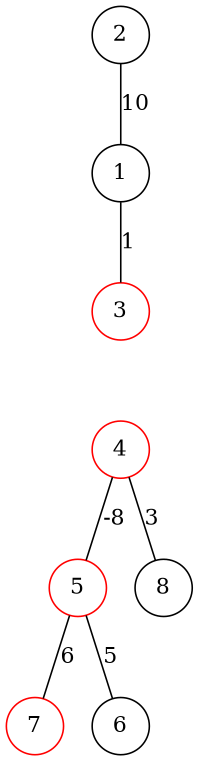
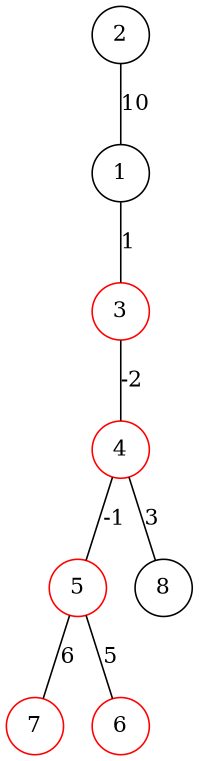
  graph {
    node [shape=circle]
    3 [color=red]
    4 [color=red]
    5 [color=red]
    8
    7 [color=red]
-   6
+   6 [color=red]
    1
    2
-   4 -- 5 [label=-8]
+   3 -- 4 [label=-2]
+   4 -- 5 [label=-1]
    4 -- 8 [label=3]
    5 -- 7 [label=6]
    5 -- 6 [label=5]
    1 -- 3 [label=1]
    2 -- 1 [label=10]
  }
